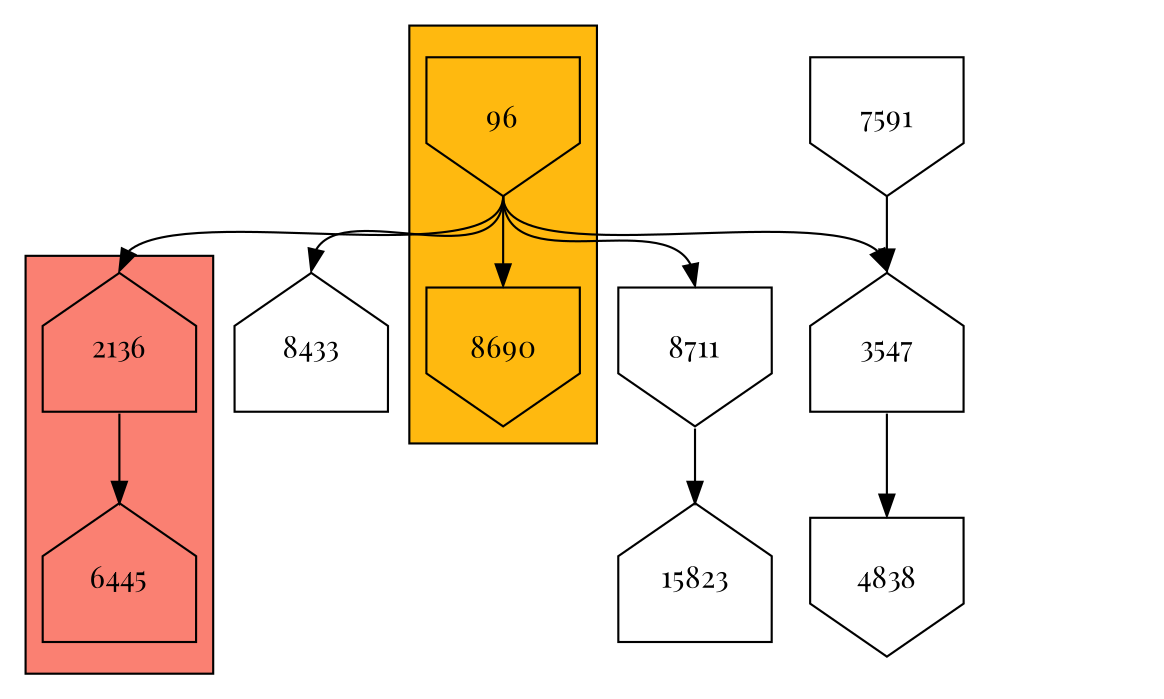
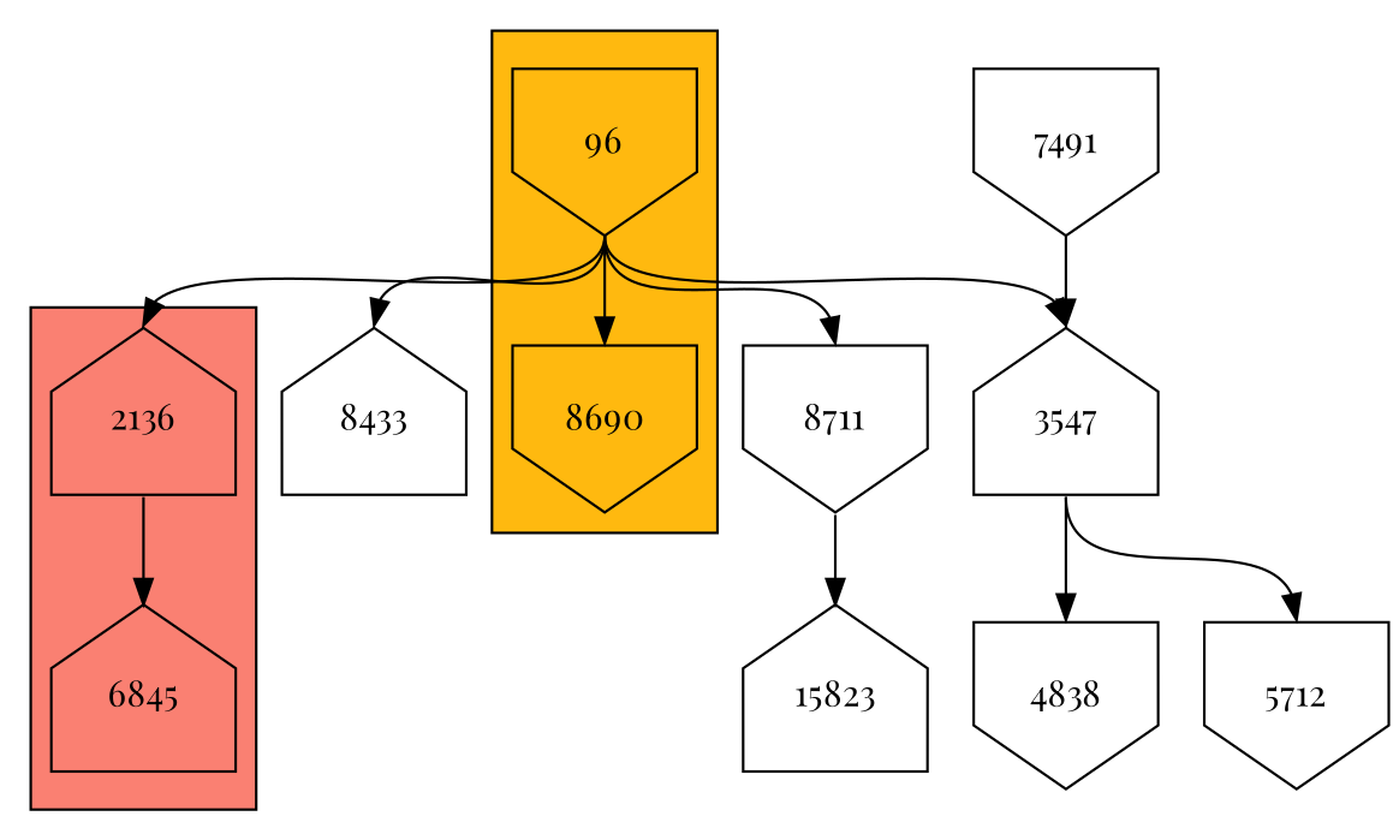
  digraph {
    fontname="Playfair Display"
    node [fontname="Playfair Display" shape=invhouse]
    edge [fontname="Playfair Display" headport=n tailport=s]
    8690 [height=1 width=1]
    96 [height=1 width=1]
    2136 [height=1 shape=house width=1]
-   6845 [height=1 shape=house width=1 label=6445]
+   6845 [height=1 shape=house width=1]
    n5 [height=1 label=3547 shape=house width=1]
    8433 [height=1 shape=house width=1]
    8711 [height=1 width=1]
    4838 [height=1 width=1]
+   5712 [height=1 width=1]
    15823 [height=1 shape=house width=1]
-   7591 [height=1 width=1]
+   7591 [height=1 width=1 label=7491]
    subgraph cluster_1 {
      fillcolor=darkgoldenrod1
      style=filled
      8690
      96
    }
    subgraph cluster_2 {
      fillcolor=salmon
      style=filled
      2136
      6845
    }
    96 -> 8690
    96 -> 2136
    96 -> n5
    96 -> 8433
    96 -> 8711
    2136 -> 6845
    n5 -> 4838
+   n5 -> 5712
    8711 -> 15823
    7591 -> n5
  }
